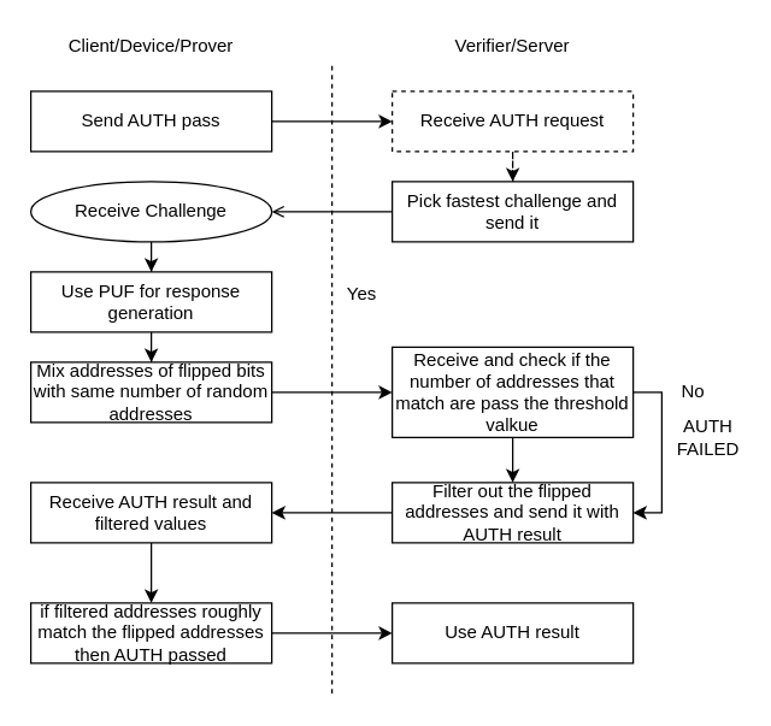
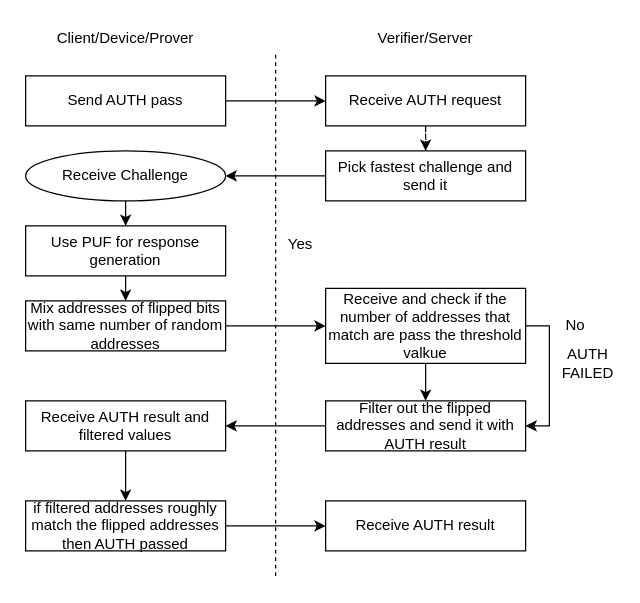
  <mxCell id="0" />
  <mxCell id="1" parent="0" />
  <mxCell id="2" style="edgeStyle=orthogonalEdgeStyle;rounded=0;orthogonalLoop=1;jettySize=auto;html=1;entryX=0;entryY=0.5;entryDx=0;entryDy=0;" parent="1" source="3" target="5" edge="1"><mxGeometry relative="1" as="geometry" /></mxCell>
  <mxCell id="3" value="Send AUTH pass" style="rounded=0;whiteSpace=wrap;html=1;" parent="1" vertex="1"><mxGeometry x="20" y="60" width="160" height="40" as="geometry" /></mxCell>
  <mxCell id="4" style="edgeStyle=orthogonalEdgeStyle;rounded=0;orthogonalLoop=1;jettySize=auto;html=1;entryX=0.5;entryY=0;entryDx=0;entryDy=0;dashed=1;" parent="1" source="5" target="7" edge="1"><mxGeometry relative="1" as="geometry" /></mxCell>
- <mxCell id="5" value="Receive AUTH request" style="rounded=0;whiteSpace=wrap;html=1;dashed=1;" parent="1" vertex="1"><mxGeometry x="260" y="60" width="160" height="40" as="geometry" /></mxCell>
- <mxCell id="6" style="edgeStyle=orthogonalEdgeStyle;rounded=0;orthogonalLoop=1;jettySize=auto;html=1;endArrow=open;" parent="1" source="7" target="9" edge="1"><mxGeometry relative="1" as="geometry" /></mxCell>
+ <mxCell id="5" value="Receive AUTH request" style="rounded=0;whiteSpace=wrap;html=1;" parent="1" vertex="1"><mxGeometry x="260" y="60" width="160" height="40" as="geometry" /></mxCell>
+ <mxCell id="6" style="edgeStyle=orthogonalEdgeStyle;rounded=0;orthogonalLoop=1;jettySize=auto;html=1;" parent="1" source="7" target="9" edge="1"><mxGeometry relative="1" as="geometry" /></mxCell>
  <mxCell id="7" value="Pick fastest challenge and send it" style="rounded=0;whiteSpace=wrap;html=1;" parent="1" vertex="1"><mxGeometry x="260" y="120" width="160" height="40" as="geometry" /></mxCell>
  <mxCell id="8" style="edgeStyle=orthogonalEdgeStyle;rounded=0;orthogonalLoop=1;jettySize=auto;html=1;" parent="1" source="9" target="11" edge="1"><mxGeometry relative="1" as="geometry" /></mxCell>
  <mxCell id="9" value="Receive Challenge" style="ellipse;whiteSpace=wrap;html=1;" parent="1" vertex="1"><mxGeometry x="20" y="120" width="160" height="40" as="geometry" /></mxCell>
  <mxCell id="10" style="edgeStyle=orthogonalEdgeStyle;rounded=0;orthogonalLoop=1;jettySize=auto;html=1;entryX=0.5;entryY=0;entryDx=0;entryDy=0;" parent="1" source="11" target="13" edge="1"><mxGeometry relative="1" as="geometry" /></mxCell>
  <mxCell id="11" value="Use PUF for response generation" style="rounded=0;whiteSpace=wrap;html=1;" parent="1" vertex="1"><mxGeometry x="20" y="180" width="160" height="40" as="geometry" /></mxCell>
  <mxCell id="12" style="edgeStyle=orthogonalEdgeStyle;rounded=0;orthogonalLoop=1;jettySize=auto;html=1;entryX=0;entryY=0.5;entryDx=0;entryDy=0;" parent="1" source="13" target="15" edge="1"><mxGeometry relative="1" as="geometry" /></mxCell>
  <mxCell id="13" value="Mix addresses of flipped bits with same number of random addresses" style="rounded=0;whiteSpace=wrap;html=1;" parent="1" vertex="1"><mxGeometry x="20" y="240" width="160" height="40" as="geometry" /></mxCell>
  <mxCell id="14" style="edgeStyle=orthogonalEdgeStyle;rounded=0;orthogonalLoop=1;jettySize=auto;html=1;entryX=0.5;entryY=0;entryDx=0;entryDy=0;" edge="1" parent="1" source="15" target="26"><mxGeometry relative="1" as="geometry" /></mxCell>
  <mxCell id="15" value="Receive and check if the number of addresses that match are pass the threshold valkue" style="rounded=0;whiteSpace=wrap;html=1;" parent="1" vertex="1"><mxGeometry x="260" y="230" width="160" height="60" as="geometry" /></mxCell>
  <mxCell id="16" style="edgeStyle=orthogonalEdgeStyle;rounded=0;orthogonalLoop=1;jettySize=auto;html=1;entryX=1;entryY=0.5;entryDx=0;entryDy=0;exitX=1;exitY=0.5;exitDx=0;exitDy=0;" parent="1" source="15" target="26" edge="1"><mxGeometry relative="1" as="geometry"><mxPoint x="459" y="560" as="targetPoint" /><Array as="points"><mxPoint x="439" y="260" /><mxPoint x="439" y="340" /></Array><mxPoint x="349" y="460" as="sourcePoint" /></mxGeometry></mxCell>
  <mxCell id="17" style="edgeStyle=orthogonalEdgeStyle;rounded=0;orthogonalLoop=1;jettySize=auto;html=1;entryX=0.5;entryY=0;entryDx=0;entryDy=0;" edge="1" parent="1" source="18" target="28"><mxGeometry relative="1" as="geometry" /></mxCell>
  <mxCell id="18" value="Receive AUTH result and filtered values" style="rounded=0;whiteSpace=wrap;html=1;" parent="1" vertex="1"><mxGeometry x="20" y="320" width="160" height="40" as="geometry" /></mxCell>
  <mxCell id="19" value="No" style="text;html=1;strokeColor=none;fillColor=none;align=center;verticalAlign=middle;whiteSpace=wrap;rounded=0;" parent="1" vertex="1"><mxGeometry x="440" y="250" width="40" height="20" as="geometry" /></mxCell>
  <mxCell id="20" value="Yes" style="text;html=1;strokeColor=none;fillColor=none;align=center;verticalAlign=middle;whiteSpace=wrap;rounded=0;" parent="1" vertex="1"><mxGeometry x="220" y="185" width="40" height="20" as="geometry" /></mxCell>
  <mxCell id="21" value="AUTH FAILED" style="text;html=1;strokeColor=none;fillColor=none;align=center;verticalAlign=middle;whiteSpace=wrap;rounded=0;" parent="1" vertex="1"><mxGeometry x="450" y="280" width="40" height="20" as="geometry" /></mxCell>
  <mxCell id="22" value="" style="endArrow=none;dashed=1;html=1;" parent="1" edge="1"><mxGeometry width="50" height="50" relative="1" as="geometry"><mxPoint x="220" y="460" as="sourcePoint" /><mxPoint x="220" y="40" as="targetPoint" /></mxGeometry></mxCell>
  <mxCell id="23" value="Client/Device/Prover" style="text;html=1;strokeColor=none;fillColor=none;align=center;verticalAlign=middle;whiteSpace=wrap;rounded=0;" parent="1" vertex="1"><mxGeometry x="80" y="20" width="40" height="20" as="geometry" /></mxCell>
  <mxCell id="24" value="Verifier/Server" style="text;html=1;strokeColor=none;fillColor=none;align=center;verticalAlign=middle;whiteSpace=wrap;rounded=0;" parent="1" vertex="1"><mxGeometry x="320" y="20" width="40" height="20" as="geometry" /></mxCell>
  <mxCell id="25" style="edgeStyle=orthogonalEdgeStyle;rounded=0;orthogonalLoop=1;jettySize=auto;html=1;entryX=1;entryY=0.5;entryDx=0;entryDy=0;" edge="1" parent="1" source="26" target="18"><mxGeometry relative="1" as="geometry" /></mxCell>
  <mxCell id="26" value="Filter out the flipped addresses and send it with AUTH result" style="rounded=0;whiteSpace=wrap;html=1;" vertex="1" parent="1"><mxGeometry x="260" y="320" width="160" height="40" as="geometry" /></mxCell>
  <mxCell id="27" style="edgeStyle=orthogonalEdgeStyle;rounded=0;orthogonalLoop=1;jettySize=auto;html=1;entryX=0;entryY=0.5;entryDx=0;entryDy=0;" edge="1" parent="1" source="28" target="29"><mxGeometry relative="1" as="geometry" /></mxCell>
  <mxCell id="28" value="if filtered addresses roughly match the flipped addresses then AUTH passed" style="rounded=0;whiteSpace=wrap;html=1;" vertex="1" parent="1"><mxGeometry x="20" y="400" width="160" height="40" as="geometry" /></mxCell>
- <mxCell id="29" value="Use AUTH result" style="rounded=0;whiteSpace=wrap;html=1;" vertex="1" parent="1"><mxGeometry x="260" y="400" width="160" height="40" as="geometry" /></mxCell>
+ <mxCell id="29" value="Receive AUTH result" style="rounded=0;whiteSpace=wrap;html=1;" vertex="1" parent="1"><mxGeometry x="260" y="400" width="160" height="40" as="geometry" /></mxCell>
